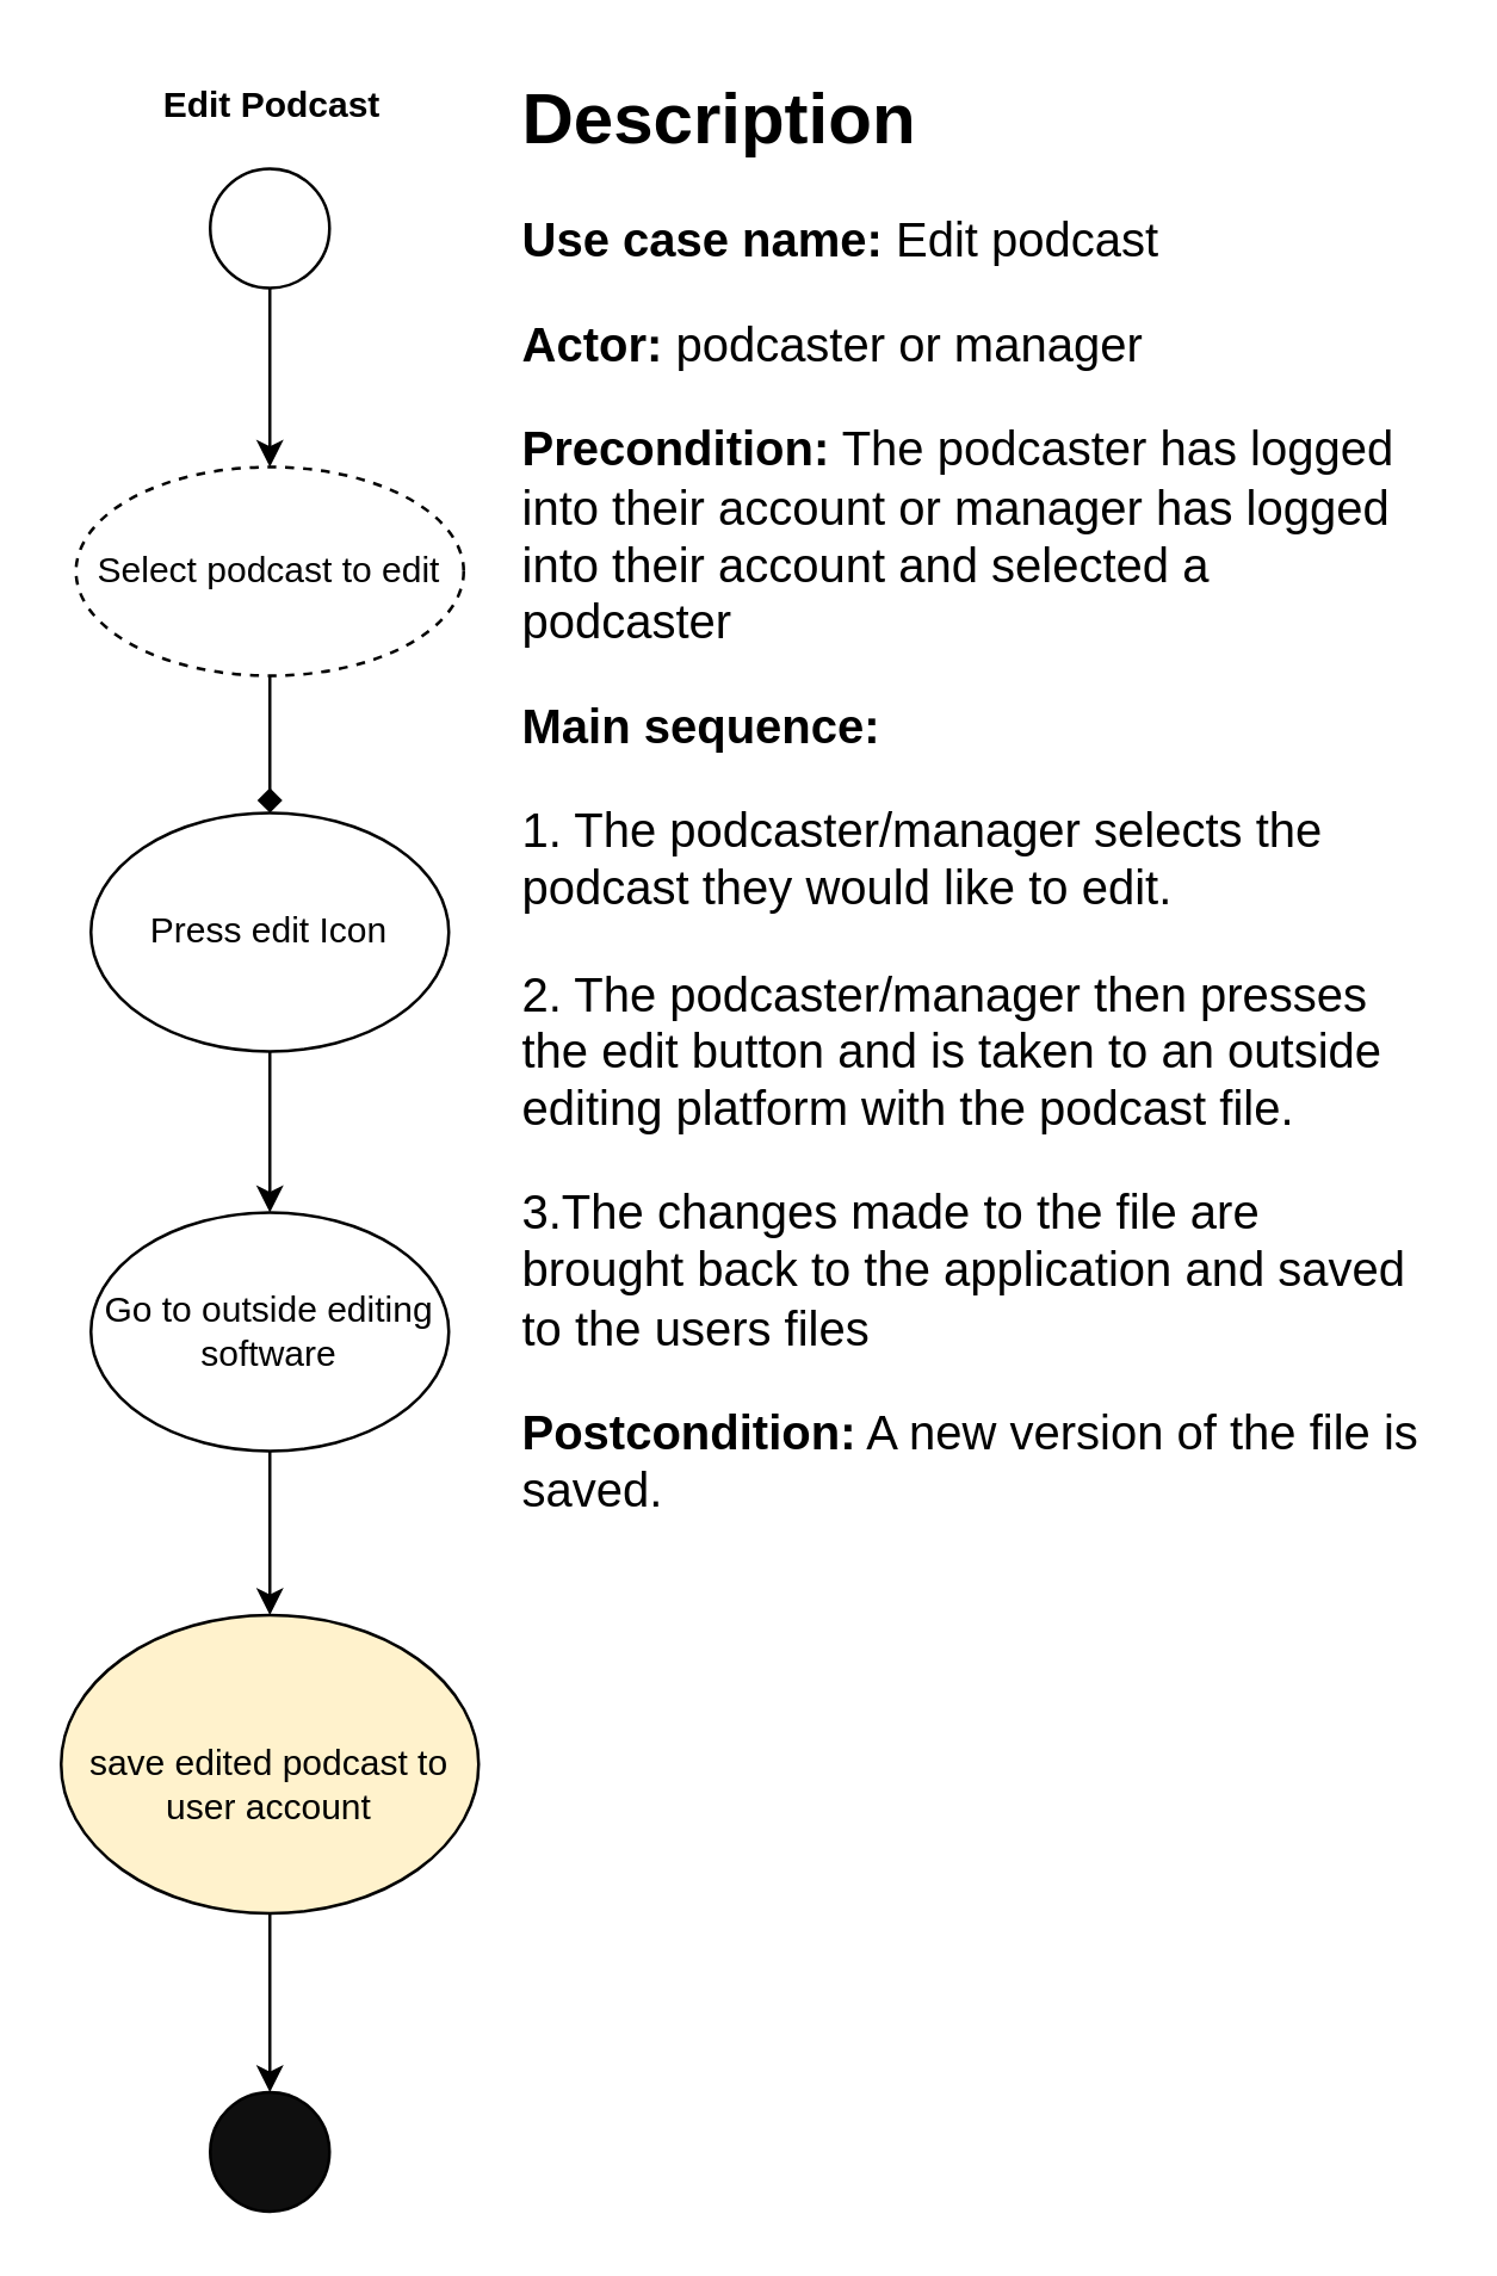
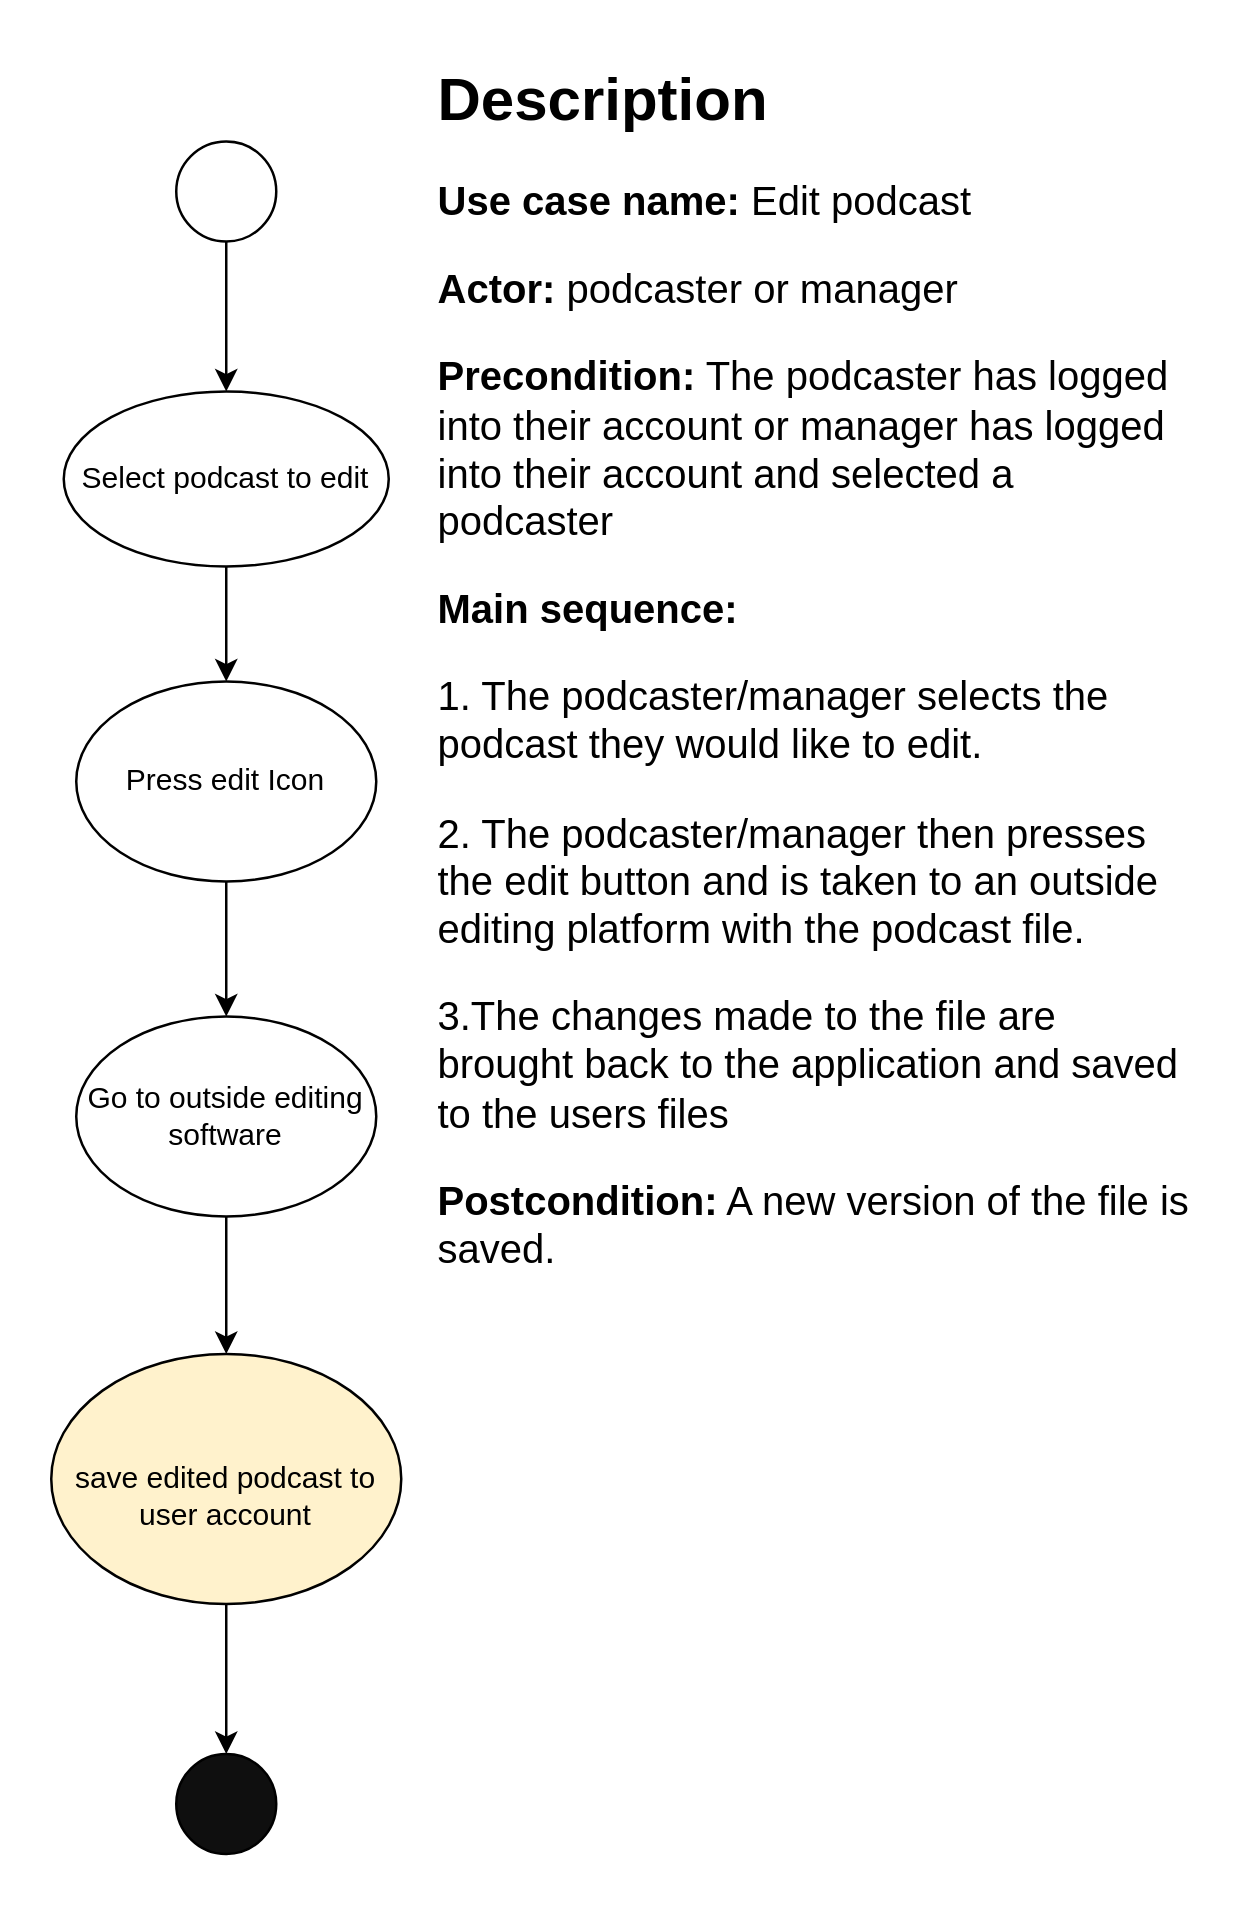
  <mxCell id="0" />
  <mxCell id="1" parent="0" />
- <mxCell id="2" style="edgeStyle=orthogonalEdgeStyle;rounded=0;orthogonalLoop=1;jettySize=auto;html=1;exitX=0.5;exitY=1;exitDx=0;exitDy=0;endArrow=diamond;" edge="1" parent="1" source="3" target="13"><mxGeometry relative="1" as="geometry" /></mxCell>
- <mxCell id="3" value="Select podcast to edit" style="ellipse;whiteSpace=wrap;html=1;dashed=1;" vertex="1" parent="1"><mxGeometry x="25" y="156" width="130" height="70" as="geometry" /></mxCell>
+ <mxCell id="2" style="edgeStyle=orthogonalEdgeStyle;rounded=0;orthogonalLoop=1;jettySize=auto;html=1;exitX=0.5;exitY=1;exitDx=0;exitDy=0;" edge="1" parent="1" source="3" target="13"><mxGeometry relative="1" as="geometry" /></mxCell>
+ <mxCell id="3" value="Select podcast to edit" style="ellipse;whiteSpace=wrap;html=1;" vertex="1" parent="1"><mxGeometry x="25" y="156" width="130" height="70" as="geometry" /></mxCell>
  <mxCell id="4" style="edgeStyle=orthogonalEdgeStyle;rounded=0;orthogonalLoop=1;jettySize=auto;html=1;exitX=0.5;exitY=1;exitDx=0;exitDy=0;entryX=0.5;entryY=0;entryDx=0;entryDy=0;" edge="1" parent="1" source="5" target="8"><mxGeometry relative="1" as="geometry" /></mxCell>
  <mxCell id="5" value="Go to outside editing software" style="ellipse;whiteSpace=wrap;html=1;" vertex="1" parent="1"><mxGeometry x="30" y="406" width="120" height="80" as="geometry" /></mxCell>
  <mxCell id="6" value="" style="endArrow=classic;html=1;rounded=0;exitX=0.5;exitY=1;exitDx=0;exitDy=0;entryX=0.5;entryY=0;entryDx=0;entryDy=0;" edge="1" parent="1" target="3"><mxGeometry width="50" height="50" relative="1" as="geometry"><mxPoint x="90" y="96" as="sourcePoint" /><mxPoint x="220" y="256" as="targetPoint" /></mxGeometry></mxCell>
  <mxCell id="7" style="edgeStyle=orthogonalEdgeStyle;rounded=0;orthogonalLoop=1;jettySize=auto;html=1;exitX=0.5;exitY=1;exitDx=0;exitDy=0;entryX=0.5;entryY=0;entryDx=0;entryDy=0;" edge="1" parent="1" source="8" target="11"><mxGeometry relative="1" as="geometry" /></mxCell>
  <mxCell id="8" value="&lt;br&gt;save edited podcast to user account" style="ellipse;whiteSpace=wrap;html=1;fillColor=#fff2cc;" vertex="1" parent="1"><mxGeometry x="20" y="541" width="140" height="100" as="geometry" /></mxCell>
- <mxCell id="9" value="Edit Podcast" style="text;html=15;strokeColor=none;fillColor=none;align=center;verticalAlign=middle;whiteSpace=wrap;rounded=0;fontStyle=1" vertex="1" parent="1"><mxGeometry x="31" y="20" width="120" height="30" as="geometry" /></mxCell>
  <mxCell id="10" value="" style="ellipse;whiteSpace=wrap;html=1;aspect=fixed;" vertex="1" parent="1"><mxGeometry x="70" y="56" width="40" height="40" as="geometry" /></mxCell>
  <mxCell id="11" value="" style="ellipse;whiteSpace=wrap;html=1;aspect=fixed;fillColor=#0f0f0f;" vertex="1" parent="1"><mxGeometry x="70" y="701" width="40" height="40" as="geometry" /></mxCell>
  <mxCell id="12" style="edgeStyle=orthogonalEdgeStyle;rounded=0;orthogonalLoop=1;jettySize=auto;html=1;exitX=0.5;exitY=1;exitDx=0;exitDy=0;entryX=0.5;entryY=0;entryDx=0;entryDy=0;" edge="1" parent="1" source="13" target="5"><mxGeometry relative="1" as="geometry" /></mxCell>
  <mxCell id="13" value="Press edit Icon" style="ellipse;whiteSpace=wrap;html=1;" vertex="1" parent="1"><mxGeometry x="30" y="272" width="120" height="80" as="geometry" /></mxCell>
  <mxCell id="14" value="&lt;h1&gt;Description&lt;/h1&gt;&lt;p style=&quot;font-size: 16px;&quot;&gt;&lt;b&gt;Use case name: &lt;/b&gt;Edit podcast&lt;/p&gt;&lt;p style=&quot;font-size: 16px;&quot;&gt;&lt;b&gt;Actor:&lt;/b&gt; podcaster or manager&lt;/p&gt;&lt;p style=&quot;font-size: 16px;&quot;&gt;&lt;b&gt;Precondition:&lt;/b&gt; The podcaster has logged into their account or manager has logged into their account and selected a podcaster&lt;/p&gt;&lt;p style=&quot;font-size: 16px;&quot;&gt;&lt;b&gt;Main sequence:&lt;/b&gt;&lt;/p&gt;&lt;p style=&quot;font-size: 16px;&quot;&gt;1. The podcaster/manager selects the podcast they would like to edit.&amp;nbsp;&lt;/p&gt;&lt;p style=&quot;font-size: 16px;&quot;&gt;2. The podcaster/manager then presses the edit button and is taken to an outside editing platform with the podcast file.&amp;nbsp;&lt;/p&gt;&lt;p style=&quot;font-size: 16px;&quot;&gt;3.The changes made to the file are brought back to the application and saved to the users files&lt;/p&gt;&lt;p style=&quot;font-size: 16px;&quot;&gt;&lt;b&gt;Postcondition:&lt;/b&gt; A new version of the file is saved.&lt;/p&gt;" style="text;html=1;strokeColor=none;fillColor=none;spacing=5;spacingTop=-20;whiteSpace=wrap;overflow=hidden;rounded=0;" vertex="1" parent="1"><mxGeometry x="170" y="20" width="310" height="526" as="geometry" /></mxCell>
